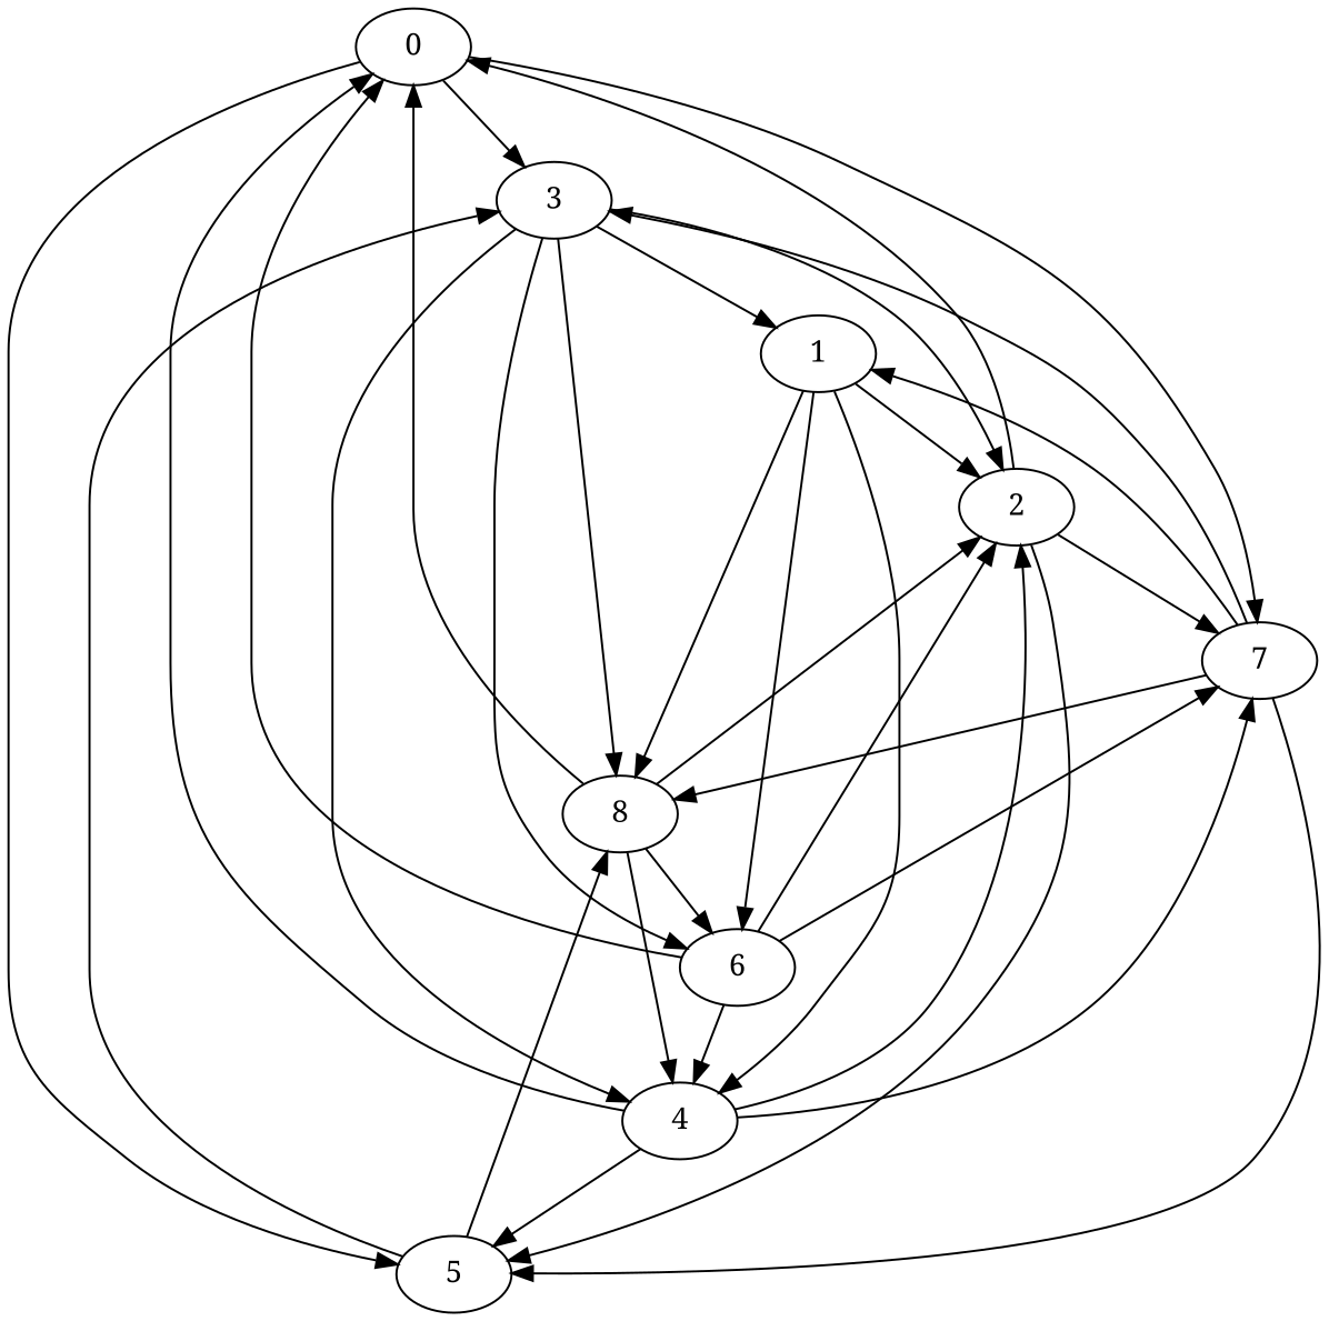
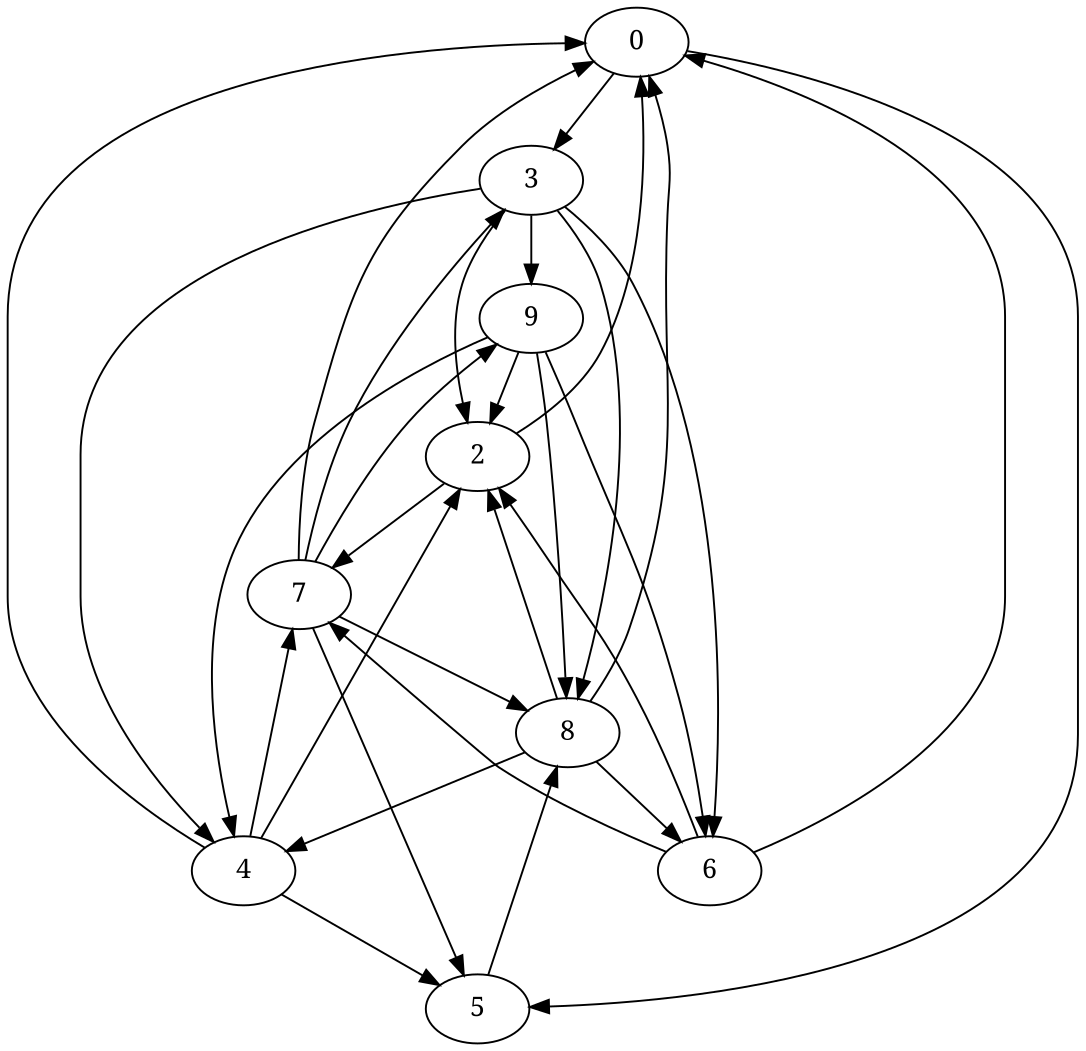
  digraph {
    fontname="Noto Serif"
    node [fontname="Noto Serif"]
    edge [fontname="Noto Serif"]
    0
    3
    5
    7
-   1
+   1 [label=9]
    2
    4
    6
    8
    0 -> 3
    0 -> 5
-   0 -> 7
+   7 -> 0
    3 -> 1
    3 -> 2
    3 -> 4
    3 -> 6
    3 -> 8
-   5 -> 3
    5 -> 8
    7 -> 3
    7 -> 5
    7 -> 1
    7 -> 8
    1 -> 2
    1 -> 4
    1 -> 6
    1 -> 8
    2 -> 0
-   2 -> 5
    2 -> 7
    4 -> 0
    4 -> 5
    4 -> 7
    4 -> 2
    6 -> 0
    6 -> 7
    6 -> 2
-   6 -> 4
    8 -> 0
    8 -> 2
    8 -> 4
    8 -> 6
  }
